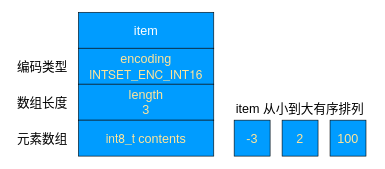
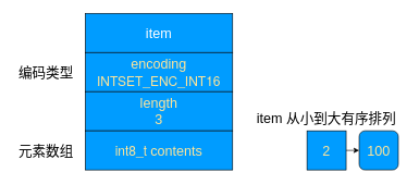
  <mxCell id="0" />
  <mxCell id="1" parent="0" />
  <mxCell id="2" value="item" style="rounded=0;whiteSpace=wrap;html=1;fontSize=21;fillColor=#009CFF;fontColor=#FFFFFF;" vertex="1" parent="1"><mxGeometry x="130" y="20" width="226" height="60" as="geometry" /></mxCell>
  <mxCell id="3" value="encoding&lt;br&gt;&lt;span style=&quot;font-family: &amp;quot;helvetica neue&amp;quot;, helvetica, arial, sans-serif; font-size: 20px; text-align: left;&quot;&gt;INTSET_ENC_INT16&lt;/span&gt;" style="rounded=0;whiteSpace=wrap;html=1;fontSize=21;labelBackgroundColor=none;fillColor=#009CFF;fontColor=#FFE599;" vertex="1" parent="1"><mxGeometry x="130" y="80" width="226" height="60" as="geometry" /></mxCell>
  <mxCell id="4" value="length&lt;br&gt;3" style="rounded=0;whiteSpace=wrap;html=1;labelBackgroundColor=none;strokeColor=#000000;fontSize=21;fillColor=#009CFF;fontColor=#FFE599;" vertex="1" parent="1"><mxGeometry x="130" y="140" width="226" height="60" as="geometry" /></mxCell>
  <mxCell id="5" value="&lt;span style=&quot;font-family: &amp;quot;helvetica neue&amp;quot;, helvetica, arial, sans-serif; font-size: 20px;&quot;&gt;int8_t&amp;nbsp;&lt;/span&gt;contents" style="rounded=0;whiteSpace=wrap;html=1;labelBackgroundColor=none;strokeColor=#000000;fontSize=21;fillColor=#009CFF;fontColor=#FFE599;" vertex="1" parent="1"><mxGeometry x="130" y="200" width="226" height="60" as="geometry" /></mxCell>
- <mxCell id="6" value="-3" style="rounded=0;whiteSpace=wrap;html=1;labelBackgroundColor=none;strokeColor=#000000;fontSize=21;fillColor=#009CFF;fontColor=#FFE599;" vertex="1" parent="1"><mxGeometry x="390" y="200" width="60" height="60" as="geometry" /></mxCell>
  <mxCell id="7" value="2" style="rounded=0;whiteSpace=wrap;html=1;labelBackgroundColor=none;strokeColor=#000000;fontSize=21;fillColor=#009CFF;fontColor=#FFE599;" vertex="1" parent="1"><mxGeometry x="470" y="200" width="60" height="60" as="geometry" /></mxCell>
- <mxCell id="8" value="100" style="rounded=0;whiteSpace=wrap;html=1;labelBackgroundColor=none;strokeColor=#000000;fontSize=21;fillColor=#009CFF;fontColor=#FFE599;" vertex="1" parent="1"><mxGeometry x="550" y="200" width="60" height="60" as="geometry" /></mxCell>
+ <mxCell id="8" value="100" style="whiteSpace=wrap;html=1;labelBackgroundColor=none;strokeColor=#000000;fontSize=21;fillColor=#009CFF;fontColor=#FFE599;rounded=1;" vertex="1" parent="1"><mxGeometry x="550" y="200" width="60" height="60" as="geometry" /></mxCell>
+ <mxCell id="9" value="" style="endArrow=classic;html=1;fontSize=21;entryX=0;entryY=0.5;entryDx=0;entryDy=0;exitX=1;exitY=0.5;exitDx=0;exitDy=0;fontColor=#FFE599;" edge="1" parent="1" source="7" target="8"><mxGeometry width="50" height="50" relative="1" as="geometry"><mxPoint x="440" y="350" as="sourcePoint" /><mxPoint x="490" y="300" as="targetPoint" /></mxGeometry></mxCell>
  <mxCell id="10" value="item 从小到大有序排列" style="text;html=1;strokeColor=none;fillColor=none;align=center;verticalAlign=middle;whiteSpace=wrap;rounded=0;labelBackgroundColor=none;fontSize=21;" vertex="1" parent="1"><mxGeometry x="380" y="170" width="240" height="20" as="geometry" /></mxCell>
  <mxCell id="11" value="编码类型" style="text;html=1;strokeColor=none;fillColor=none;align=center;verticalAlign=middle;whiteSpace=wrap;rounded=0;labelBackgroundColor=none;fontSize=21;fontColor=#000000;" vertex="1" parent="1"><mxGeometry x="20" y="95" width="100" height="30" as="geometry" /></mxCell>
- <mxCell id="12" value="数组长度" style="text;html=1;strokeColor=none;fillColor=none;align=center;verticalAlign=middle;whiteSpace=wrap;rounded=0;labelBackgroundColor=none;fontSize=21;fontColor=#000000;" vertex="1" parent="1"><mxGeometry x="20" y="155" width="100" height="30" as="geometry" /></mxCell>
  <mxCell id="13" value="元素数组" style="text;html=1;strokeColor=none;fillColor=none;align=center;verticalAlign=middle;whiteSpace=wrap;rounded=0;labelBackgroundColor=none;fontSize=21;fontColor=#000000;" vertex="1" parent="1"><mxGeometry x="20" y="215" width="100" height="30" as="geometry" /></mxCell>
